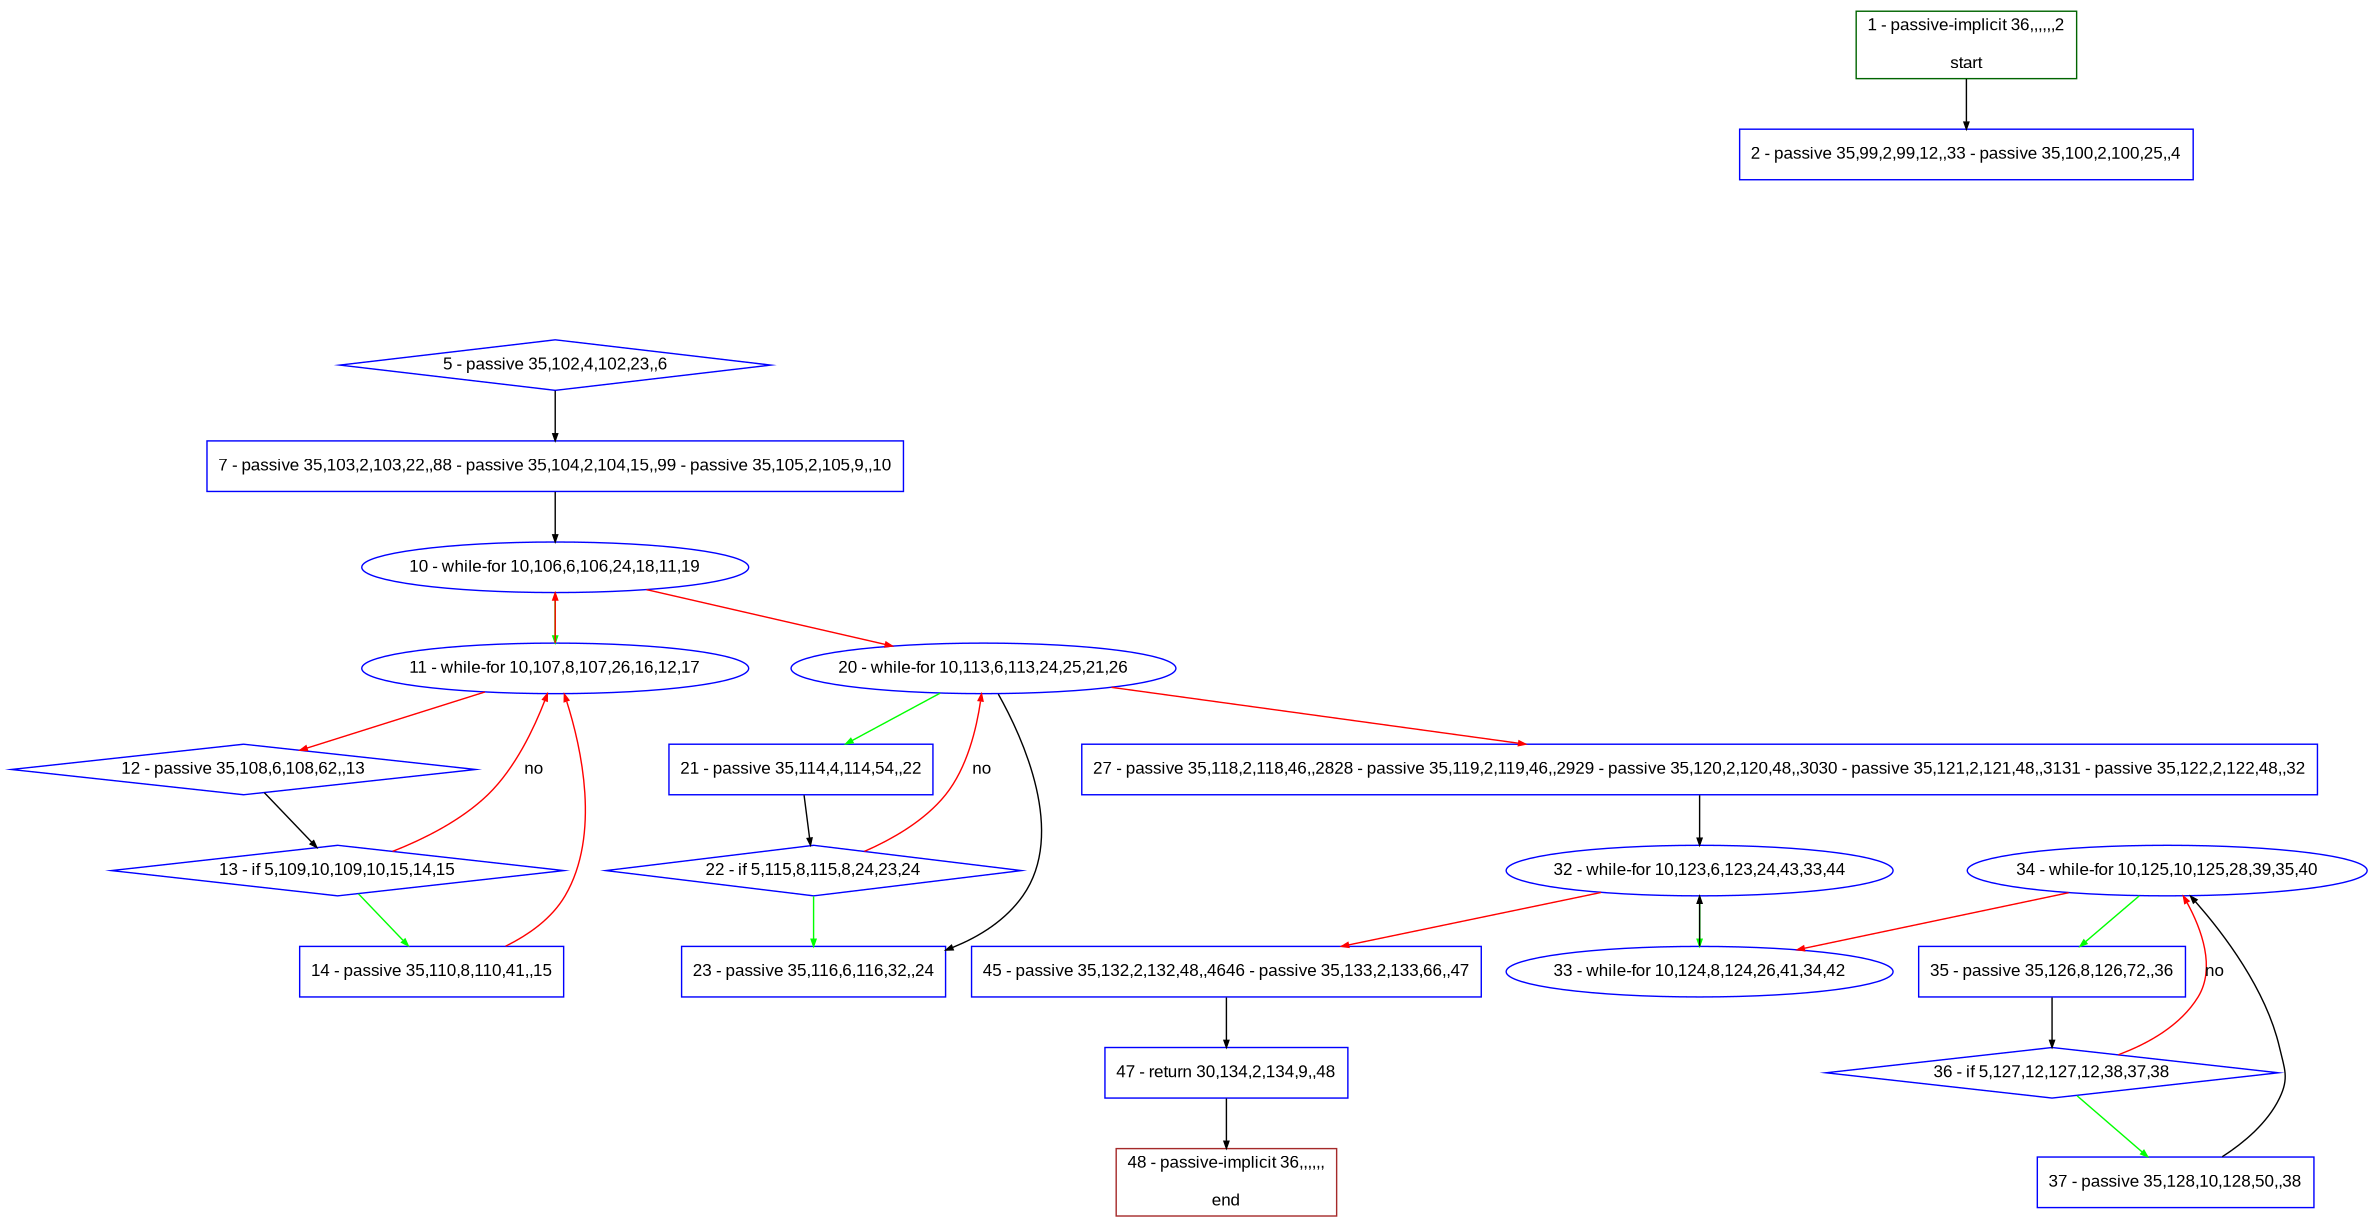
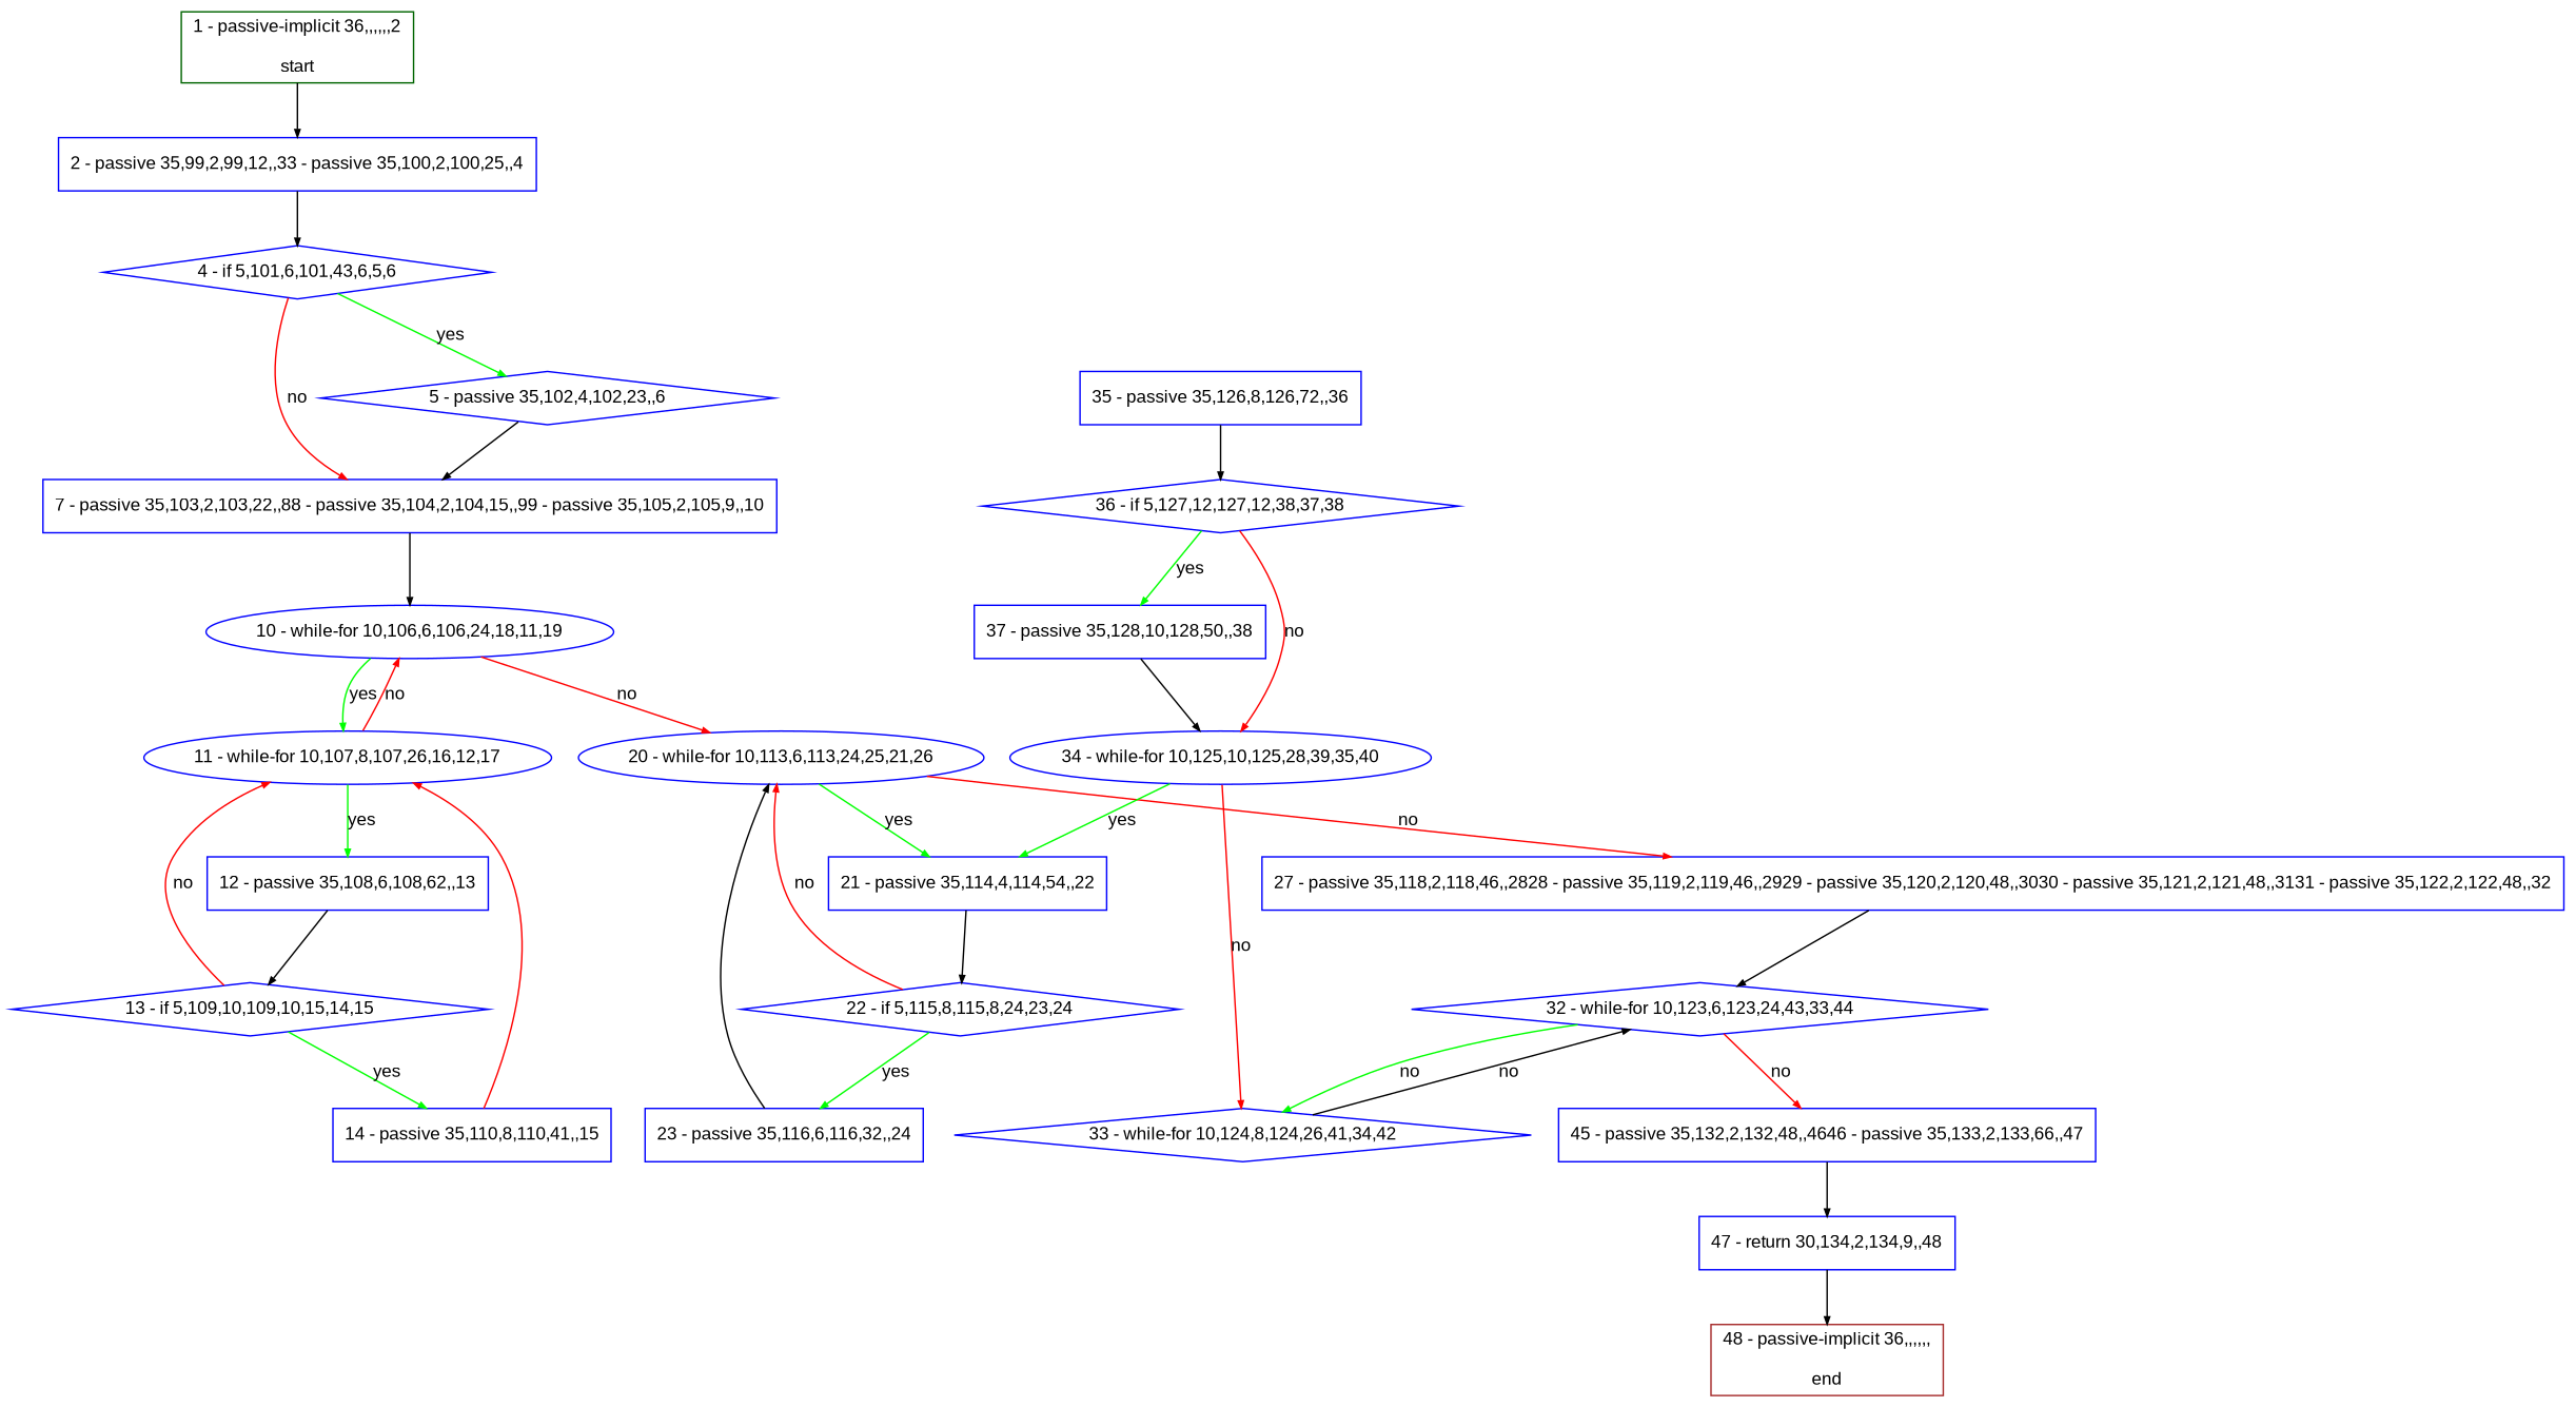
  digraph {
    bgcolor=white
    compound=true
    fillcolor="#FFFFCC"
    fontname=Arial
    fontsize=12
    pack=true
    packmode=clust
    style="rounded,filled"
    node [color="#0000ff" compound=true fillcolor="#ffffff" fixedsize=false fontname=Arial fontsize=12 node_initialized=no shape=box style=filled]
    edge [arrowhead=normal arrowsize=0.5 arrowtail=none color="#000000" compound=true dir=forward fontcolor=black fontname=Arial fontsize=12]
    n1 [label="2 - passive 35,99,2,99,12,,33 - passive 35,100,2,100,25,,4"]
+   n2 [label="4 - if 5,101,6,101,43,6,5,6" shape=diamond]
    n3 [label="5 - passive 35,102,4,102,23,,6" shape=diamond]
    n4 [label="7 - passive 35,103,2,103,22,,88 - passive 35,104,2,104,15,,99 - passive 35,105,2,105,9,,10"]
    n5 [color="#006400" label="1 - passive-implicit 36,,,,,,2\n\nstart"]
    n6 [label="10 - while-for 10,106,6,106,24,18,11,19" shape=oval]
    n7 [label="11 - while-for 10,107,8,107,26,16,12,17" shape=oval]
    n8 [label="20 - while-for 10,113,6,113,24,25,21,26" shape=oval]
-   n9 [label="12 - passive 35,108,6,108,62,,13" shape=diamond]
+   n9 [label="12 - passive 35,108,6,108,62,,13"]
    n10 [label="21 - passive 35,114,4,114,54,,22"]
    n11 [label="27 - passive 35,118,2,118,46,,2828 - passive 35,119,2,119,46,,2929 - passive 35,120,2,120,48,,3030 - passive 35,121,2,121,48,,3131 - passive 35,122,2,122,48,,32"]
    n12 [label="13 - if 5,109,10,109,10,15,14,15" shape=diamond]
    n13 [label="22 - if 5,115,8,115,8,24,23,24" shape=diamond]
-   n14 [label="32 - while-for 10,123,6,123,24,43,33,44" shape=oval]
+   n14 [label="32 - while-for 10,123,6,123,24,43,33,44" shape=diamond]
    n15 [label="14 - passive 35,110,8,110,41,,15"]
    n16 [label="23 - passive 35,116,6,116,32,,24"]
-   n17 [label="33 - while-for 10,124,8,124,26,41,34,42" shape=oval]
+   n17 [label="33 - while-for 10,124,8,124,26,41,34,42" shape=diamond]
    n18 [label="45 - passive 35,132,2,132,48,,4646 - passive 35,133,2,133,66,,47"]
    n19 [label="47 - return 30,134,2,134,9,,48"]
    n20 [label="34 - while-for 10,125,10,125,28,39,35,40" shape=oval]
    n21 [label="35 - passive 35,126,8,126,72,,36"]
    n22 [color="#a52a2a" label="48 - passive-implicit 36,,,,,,\n\nend"]
    n23 [label="36 - if 5,127,12,127,12,38,37,38" shape=diamond]
    n24 [label="37 - passive 35,128,10,128,50,,38"]
+   n1 -> n2
+   n2 -> n3 [color="#00ff00" label=yes]
+   n2 -> n4 [color="#ff0000" label=no]
    n3 -> n4
    n4 -> n6
    n5 -> n1
    n6 -> n7 [color="#00ff00" label=yes]
    n6 -> n8 [color="#ff0000" label=no]
    n7 -> n6 [color="#ff0000" label=no]
-   n7 -> n9 [color="#ff0000" label=yes]
+   n7 -> n9 [color="#00ff00" label=yes]
    n8 -> n10 [color="#00ff00" label=yes]
    n8 -> n11 [color="#ff0000" label=no]
    n9 -> n12
    n10 -> n13
    n11 -> n14
    n12 -> n7 [color="#ff0000" label=no]
    n12 -> n15 [color="#00ff00" label=yes]
    n13 -> n8 [color="#ff0000" label=no]
    n13 -> n16 [color="#00ff00" label=yes]
-   n14 -> n17 [color="#00ff00" label=yes]
+   n14 -> n17 [color="#00ff00" label=no]
    n14 -> n18 [color="#ff0000" label=no]
    n15 -> n7 [color="#ff0000"]
-   n8 -> n16
+   n16 -> n8
    n17 -> n14 [label=no]
    n18 -> n19
    n19 -> n22
    n20 -> n17 [color="#ff0000" label=no]
-   n20 -> n21 [color="#00ff00" label=yes]
+   n20 -> n10 [color="#00ff00" label=yes]
    n21 -> n23
    n23 -> n20 [color="#ff0000" label=no]
    n23 -> n24 [color="#00ff00" label=yes]
    n24 -> n20
  }
